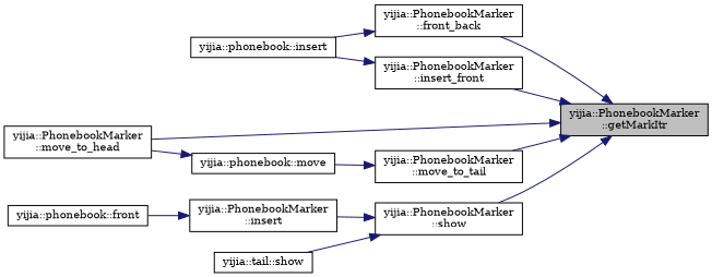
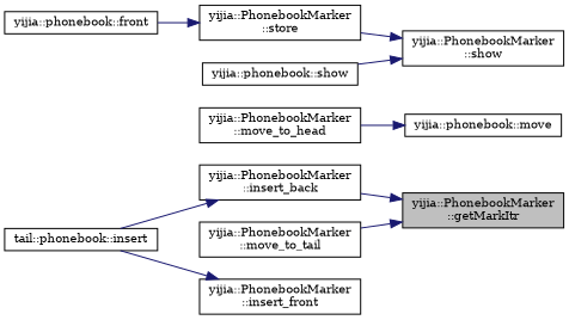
  digraph {
    fontname="DejaVu Serif"
    rankdir=RL
    node [color=black fillcolor=white fontname="DejaVu Serif" fontsize=10 shape=record style=filled]
    edge [color=midnightblue dir=back fontname="DejaVu Serif" fontsize=10 labelfontname=Helvetica labelfontsize=10 style=solid]
    n1 [fillcolor=grey75 fontcolor=black height=0.2 label="yijia::PhonebookMarker\l::getMarkItr" width=0.4]
-   n2 [height=0.2 label="yijia::PhonebookMarker\l::front_back" width=0.4]
+   n2 [height=0.2 label="yijia::PhonebookMarker\l::insert_back" width=0.4]
    n3 [height=0.2 label="yijia::PhonebookMarker\l::insert_front" width=0.4]
    n4 [height=0.2 label="yijia::PhonebookMarker\l::move_to_head" width=0.4]
    n5 [height=0.2 label="yijia::PhonebookMarker\l::move_to_tail" width=0.4]
    n6 [height=0.2 label="yijia::PhonebookMarker\l::show" width=0.4]
-   n7 [height=0.2 label="yijia::phonebook::insert" width=0.4]
+   n7 [height=0.2 label="tail::phonebook::insert" width=0.4]
    n8 [height=0.2 label="yijia::phonebook::move" width=0.4]
-   n9 [height=0.2 label="yijia::PhonebookMarker\l::insert" width=0.4]
-   n10 [height=0.2 label="yijia::tail::show" width=0.4]
+   n9 [height=0.2 label="yijia::PhonebookMarker\l::store" width=0.4]
+   n10 [height=0.2 label="yijia::phonebook::show" width=0.4]
    n11 [height=0.2 label="yijia::phonebook::front" width=0.4]
    n1 -> n2
-   n1 -> n3
-   n1 -> n4
    n1 -> n5
-   n1 -> n6
    n2 -> n7
    n3 -> n7
-   n5 -> n8
    n6 -> n9
    n6 -> n10
    n8 -> n4
    n9 -> n11
  }
